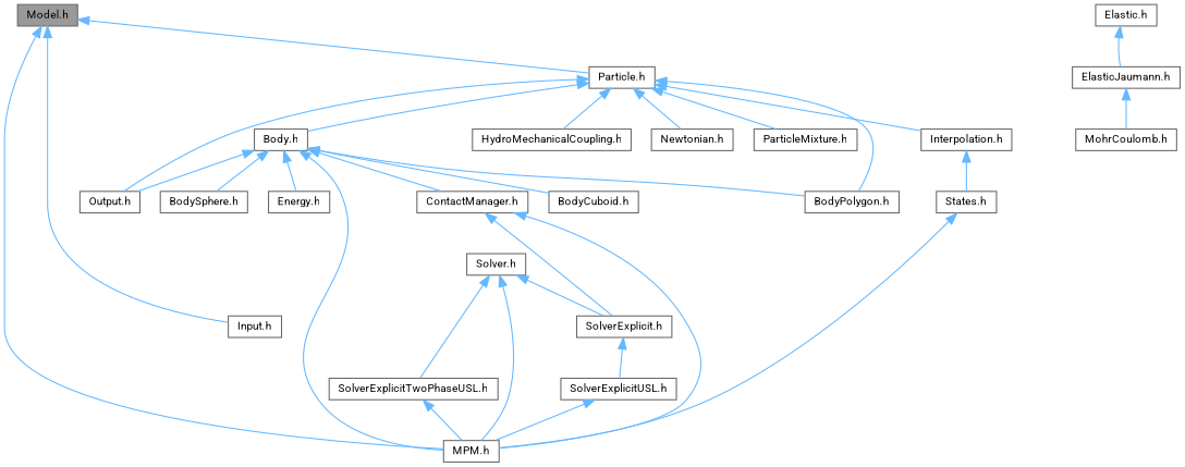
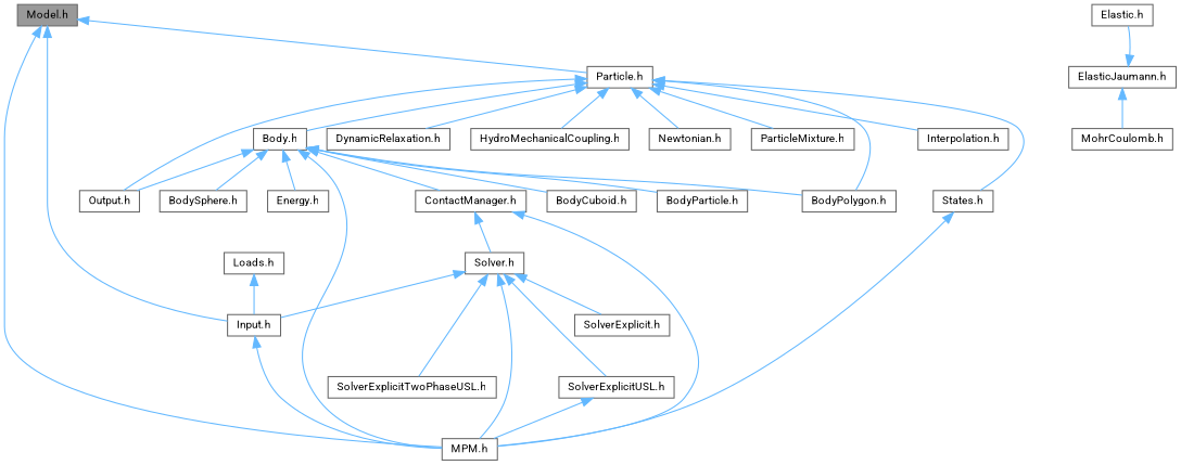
  digraph {
    fontname=Roboto
    node [color=grey40 fillcolor=white fontname=Roboto fontsize=10 shape=box style=filled]
    edge [color=steelblue1 dir=back fontname=Roboto fontsize=10 labelfontname=Helvetica labelfontsize=10 style=solid]
    n1 [color=gray40 fillcolor=grey60 fontcolor=black height=0.2 label="Model.h" width=0.4]
    n2 [height=0.2 label="Input.h" width=0.4]
    n3 [height=0.2 label="MPM.h" width=0.4]
    n4 [height=0.2 label="Particle.h" width=0.4]
    n5 [height=0.2 label="Body.h" width=0.4]
    n6 [height=0.2 label="Output.h" width=0.4]
+   n7 [height=0.2 label="DynamicRelaxation.h" width=0.4]
    n8 [height=0.2 label="HydroMechanicalCoupling.h" width=0.4]
    n9 [height=0.2 label="Interpolation.h" width=0.4]
    n10 [height=0.2 label="Newtonian.h" width=0.4]
    n11 [height=0.2 label="ParticleMixture.h" width=0.4]
    n12 [height=0.2 label="States.h" width=0.4]
    n13 [height=0.2 label="BodyPolygon.h" width=0.4]
    n14 [height=0.2 label="BodyCuboid.h" width=0.4]
+   n15 [height=0.2 label="BodyParticle.h" width=0.4]
    n16 [height=0.2 label="BodySphere.h" width=0.4]
    n17 [height=0.2 label="ContactManager.h" width=0.4]
    n18 [height=0.2 label="Energy.h" width=0.4]
    n19 [height=0.2 label="Elastic.h" width=0.4]
    n20 [height=0.2 label="ElasticJaumann.h" width=0.4]
    n21 [height=0.2 label="Solver.h" width=0.4]
+   n22 [height=0.2 label="Loads.h" width=0.4]
    n23 [height=0.2 label="SolverExplicit.h" width=0.4]
    n24 [height=0.2 label="SolverExplicitTwoPhaseUSL.h" width=0.4]
    n25 [height=0.2 label="SolverExplicitUSL.h" width=0.4]
    n26 [height=0.2 label="MohrCoulomb.h" width=0.4]
    n1 -> n2
    n1 -> n3
    n1 -> n4
-   n24 -> n3
+   n2 -> n3
    n4 -> n5
    n4 -> n6
+   n4 -> n7
    n4 -> n8
    n4 -> n9
    n4 -> n10
    n4 -> n11
-   n9 -> n12
+   n4 -> n12
    n4 -> n13
    n5 -> n3
    n5 -> n6
    n5 -> n13
    n5 -> n14
+   n5 -> n15
    n5 -> n16
    n5 -> n17
    n5 -> n18
    n12 -> n3
    n17 -> n3
-   n17 -> n23
-   n19 -> n20
+   n17 -> n21
+   n20 -> n19
    n20 -> n26
+   n21 -> n2
    n21 -> n3
    n21 -> n23
    n21 -> n24
-   n23 -> n25
+   n21 -> n25
+   n22 -> n2
    n25 -> n3
  }
